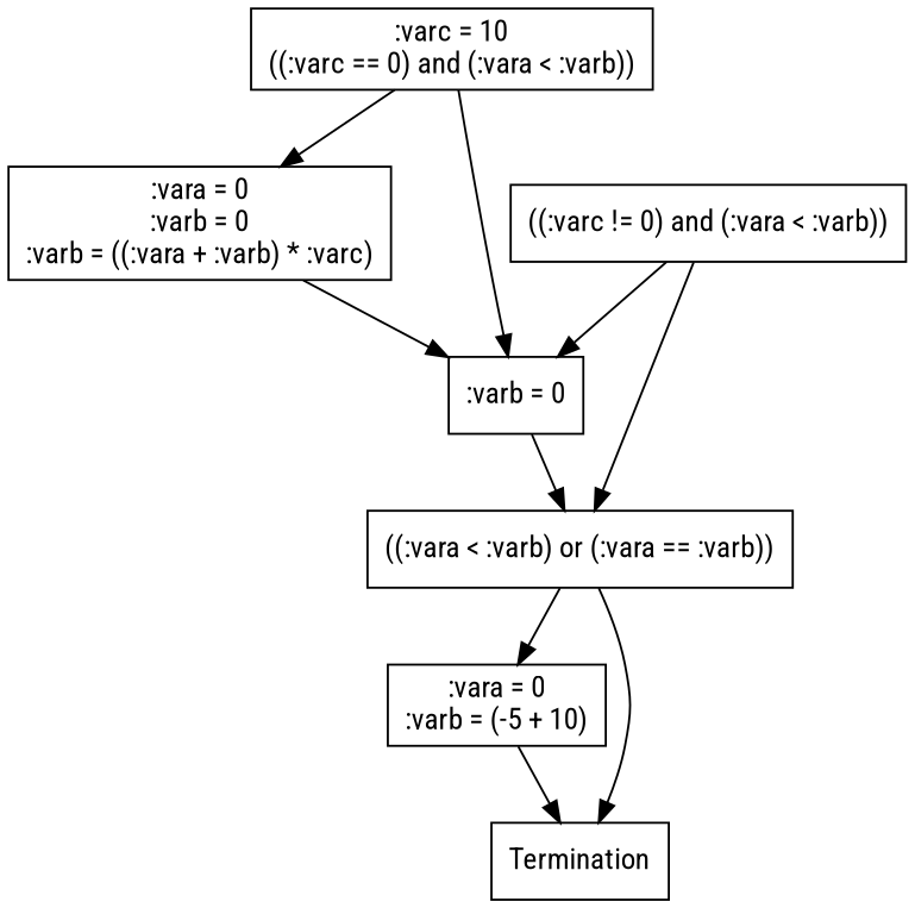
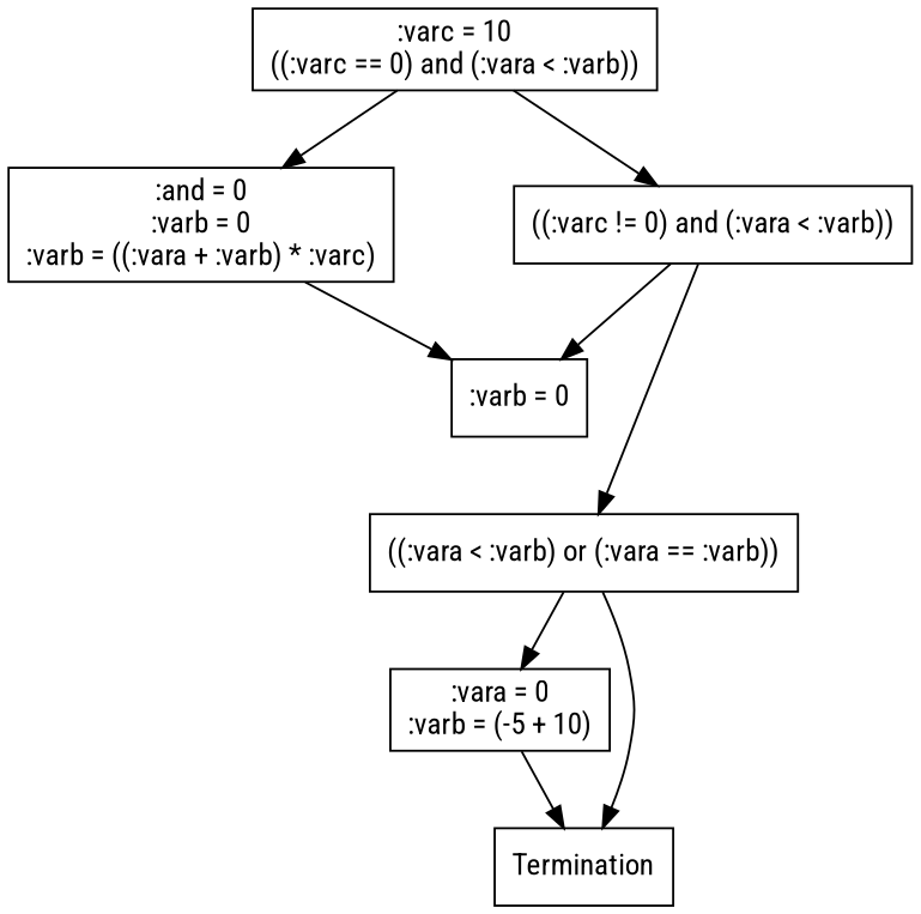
  strict digraph {
    fontname="Roboto Condensed"
    node [fontname="Roboto Condensed" shape=box]
    edge [fontname="Roboto Condensed"]
    n1 [label=":varc = 10\n((:varc == 0) and (:vara < :varb))"]
-   n2 [label=":vara = 0\n:varb = 0\n:varb = ((:vara + :varb) * :varc)"]
+   n2 [label=":and = 0\n:varb = 0\n:varb = ((:vara + :varb) * :varc)"]
    n3 [label="((:varc != 0) and (:vara < :varb))"]
    n4 [label=":varb = 0"]
    n5 [label="((:vara < :varb) or (:vara == :varb))"]
    n6 [label=":vara = 0\n:varb = (-5 + 10)"]
    n7 [label=Termination]
    n1 -> n2
-   n1 -> n4
+   n1 -> n3
    n2 -> n4
    n3 -> n4
    n3 -> n5
-   n4 -> n5
    n5 -> n6
    n5 -> n7
    n6 -> n7
  }
